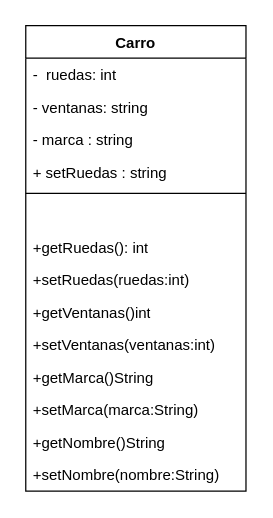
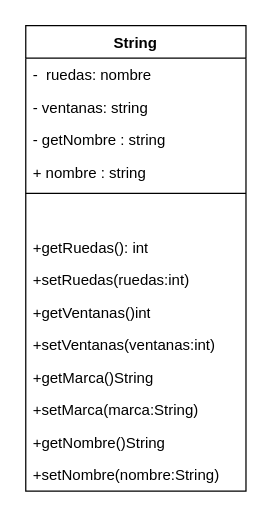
  <mxCell id="0" />
  <mxCell id="1" parent="0" />
- <mxCell id="2" value="Carro" style="swimlane;fontStyle=1;align=center;verticalAlign=top;childLayout=stackLayout;horizontal=1;startSize=26;horizontalStack=0;resizeParent=1;resizeParentMax=0;resizeLast=0;collapsible=1;marginBottom=0;whiteSpace=wrap;html=1;" parent="1" vertex="1"><mxGeometry x="20" y="20" width="176" height="372" as="geometry"><mxRectangle x="330" y="220" width="70" height="30" as="alternateBounds" /></mxGeometry></mxCell>
- <mxCell id="3" value="-&amp;nbsp; ruedas: int" style="text;strokeColor=none;fillColor=none;align=left;verticalAlign=top;spacingLeft=4;spacingRight=4;overflow=hidden;rotatable=0;points=[[0,0.5],[1,0.5]];portConstraint=eastwest;whiteSpace=wrap;html=1;" vertex="1" parent="2"><mxGeometry y="26" width="176" height="26" as="geometry" /></mxCell>
+ <mxCell id="2" value="String" style="swimlane;fontStyle=1;align=center;verticalAlign=top;childLayout=stackLayout;horizontal=1;startSize=26;horizontalStack=0;resizeParent=1;resizeParentMax=0;resizeLast=0;collapsible=1;marginBottom=0;whiteSpace=wrap;html=1;" parent="1" vertex="1"><mxGeometry x="20" y="20" width="176" height="372" as="geometry"><mxRectangle x="330" y="220" width="70" height="30" as="alternateBounds" /></mxGeometry></mxCell>
+ <mxCell id="3" value="-&amp;nbsp; ruedas: nombre" style="text;strokeColor=none;fillColor=none;align=left;verticalAlign=top;spacingLeft=4;spacingRight=4;overflow=hidden;rotatable=0;points=[[0,0.5],[1,0.5]];portConstraint=eastwest;whiteSpace=wrap;html=1;" vertex="1" parent="2"><mxGeometry y="26" width="176" height="26" as="geometry" /></mxCell>
  <mxCell id="4" value="- ventanas: string" style="text;strokeColor=none;fillColor=none;align=left;verticalAlign=top;spacingLeft=4;spacingRight=4;overflow=hidden;rotatable=0;points=[[0,0.5],[1,0.5]];portConstraint=eastwest;whiteSpace=wrap;html=1;" vertex="1" parent="2"><mxGeometry y="52" width="176" height="26" as="geometry" /></mxCell>
- <mxCell id="5" value="- marca : string" style="text;strokeColor=none;fillColor=none;align=left;verticalAlign=top;spacingLeft=4;spacingRight=4;overflow=hidden;rotatable=0;points=[[0,0.5],[1,0.5]];portConstraint=eastwest;whiteSpace=wrap;html=1;" vertex="1" parent="2"><mxGeometry y="78" width="176" height="26" as="geometry" /></mxCell>
- <mxCell id="6" value="+ setRuedas : string" style="text;strokeColor=none;fillColor=none;align=left;verticalAlign=top;spacingLeft=4;spacingRight=4;overflow=hidden;rotatable=0;points=[[0,0.5],[1,0.5]];portConstraint=eastwest;whiteSpace=wrap;html=1;" parent="2" vertex="1"><mxGeometry y="104" width="176" height="26" as="geometry" /></mxCell>
+ <mxCell id="5" value="- getNombre : string" style="text;strokeColor=none;fillColor=none;align=left;verticalAlign=top;spacingLeft=4;spacingRight=4;overflow=hidden;rotatable=0;points=[[0,0.5],[1,0.5]];portConstraint=eastwest;whiteSpace=wrap;html=1;" vertex="1" parent="2"><mxGeometry y="78" width="176" height="26" as="geometry" /></mxCell>
+ <mxCell id="6" value="+ nombre : string" style="text;strokeColor=none;fillColor=none;align=left;verticalAlign=top;spacingLeft=4;spacingRight=4;overflow=hidden;rotatable=0;points=[[0,0.5],[1,0.5]];portConstraint=eastwest;whiteSpace=wrap;html=1;" parent="2" vertex="1"><mxGeometry y="104" width="176" height="26" as="geometry" /></mxCell>
  <mxCell id="7" value="" style="line;strokeWidth=1;fillColor=none;align=left;verticalAlign=middle;spacingTop=-1;spacingLeft=3;spacingRight=3;rotatable=0;labelPosition=right;points=[];portConstraint=eastwest;strokeColor=inherit;" parent="2" vertex="1"><mxGeometry y="130" width="176" height="8" as="geometry" /></mxCell>
  <mxCell id="8" value="&amp;nbsp;" style="text;strokeColor=none;fillColor=none;align=left;verticalAlign=top;spacingLeft=4;spacingRight=4;overflow=hidden;rotatable=0;points=[[0,0.5],[1,0.5]];portConstraint=eastwest;whiteSpace=wrap;html=1;" vertex="1" parent="2"><mxGeometry y="138" width="176" height="26" as="geometry" /></mxCell>
  <mxCell id="9" value="+getRuedas(): int" style="text;strokeColor=none;fillColor=none;align=left;verticalAlign=top;spacingLeft=4;spacingRight=4;overflow=hidden;rotatable=0;points=[[0,0.5],[1,0.5]];portConstraint=eastwest;whiteSpace=wrap;html=1;" vertex="1" parent="2"><mxGeometry y="164" width="176" height="26" as="geometry" /></mxCell>
  <mxCell id="10" value="+setRuedas(ruedas:int)" style="text;strokeColor=none;fillColor=none;align=left;verticalAlign=top;spacingLeft=4;spacingRight=4;overflow=hidden;rotatable=0;points=[[0,0.5],[1,0.5]];portConstraint=eastwest;whiteSpace=wrap;html=1;" vertex="1" parent="2"><mxGeometry y="190" width="176" height="26" as="geometry" /></mxCell>
  <mxCell id="11" value="+getVentanas()int" style="text;strokeColor=none;fillColor=none;align=left;verticalAlign=top;spacingLeft=4;spacingRight=4;overflow=hidden;rotatable=0;points=[[0,0.5],[1,0.5]];portConstraint=eastwest;whiteSpace=wrap;html=1;" vertex="1" parent="2"><mxGeometry y="216" width="176" height="26" as="geometry" /></mxCell>
  <mxCell id="12" value="+setVentanas(ventanas:int)" style="text;strokeColor=none;fillColor=none;align=left;verticalAlign=top;spacingLeft=4;spacingRight=4;overflow=hidden;rotatable=0;points=[[0,0.5],[1,0.5]];portConstraint=eastwest;whiteSpace=wrap;html=1;" vertex="1" parent="2"><mxGeometry y="242" width="176" height="26" as="geometry" /></mxCell>
  <mxCell id="13" value="+getMarca()String" style="text;strokeColor=none;fillColor=none;align=left;verticalAlign=top;spacingLeft=4;spacingRight=4;overflow=hidden;rotatable=0;points=[[0,0.5],[1,0.5]];portConstraint=eastwest;whiteSpace=wrap;html=1;" vertex="1" parent="2"><mxGeometry y="268" width="176" height="26" as="geometry" /></mxCell>
  <mxCell id="14" value="+setMarca(marca:String)" style="text;strokeColor=none;fillColor=none;align=left;verticalAlign=top;spacingLeft=4;spacingRight=4;overflow=hidden;rotatable=0;points=[[0,0.5],[1,0.5]];portConstraint=eastwest;whiteSpace=wrap;html=1;" vertex="1" parent="2"><mxGeometry y="294" width="176" height="26" as="geometry" /></mxCell>
  <mxCell id="15" value="+getNombre()String" style="text;strokeColor=none;fillColor=none;align=left;verticalAlign=top;spacingLeft=4;spacingRight=4;overflow=hidden;rotatable=0;points=[[0,0.5],[1,0.5]];portConstraint=eastwest;whiteSpace=wrap;html=1;" vertex="1" parent="2"><mxGeometry y="320" width="176" height="26" as="geometry" /></mxCell>
  <mxCell id="16" value="+setNombre(nombre:String)" style="text;strokeColor=none;fillColor=none;align=left;verticalAlign=top;spacingLeft=4;spacingRight=4;overflow=hidden;rotatable=0;points=[[0,0.5],[1,0.5]];portConstraint=eastwest;whiteSpace=wrap;html=1;" vertex="1" parent="2"><mxGeometry y="346" width="176" height="26" as="geometry" /></mxCell>
